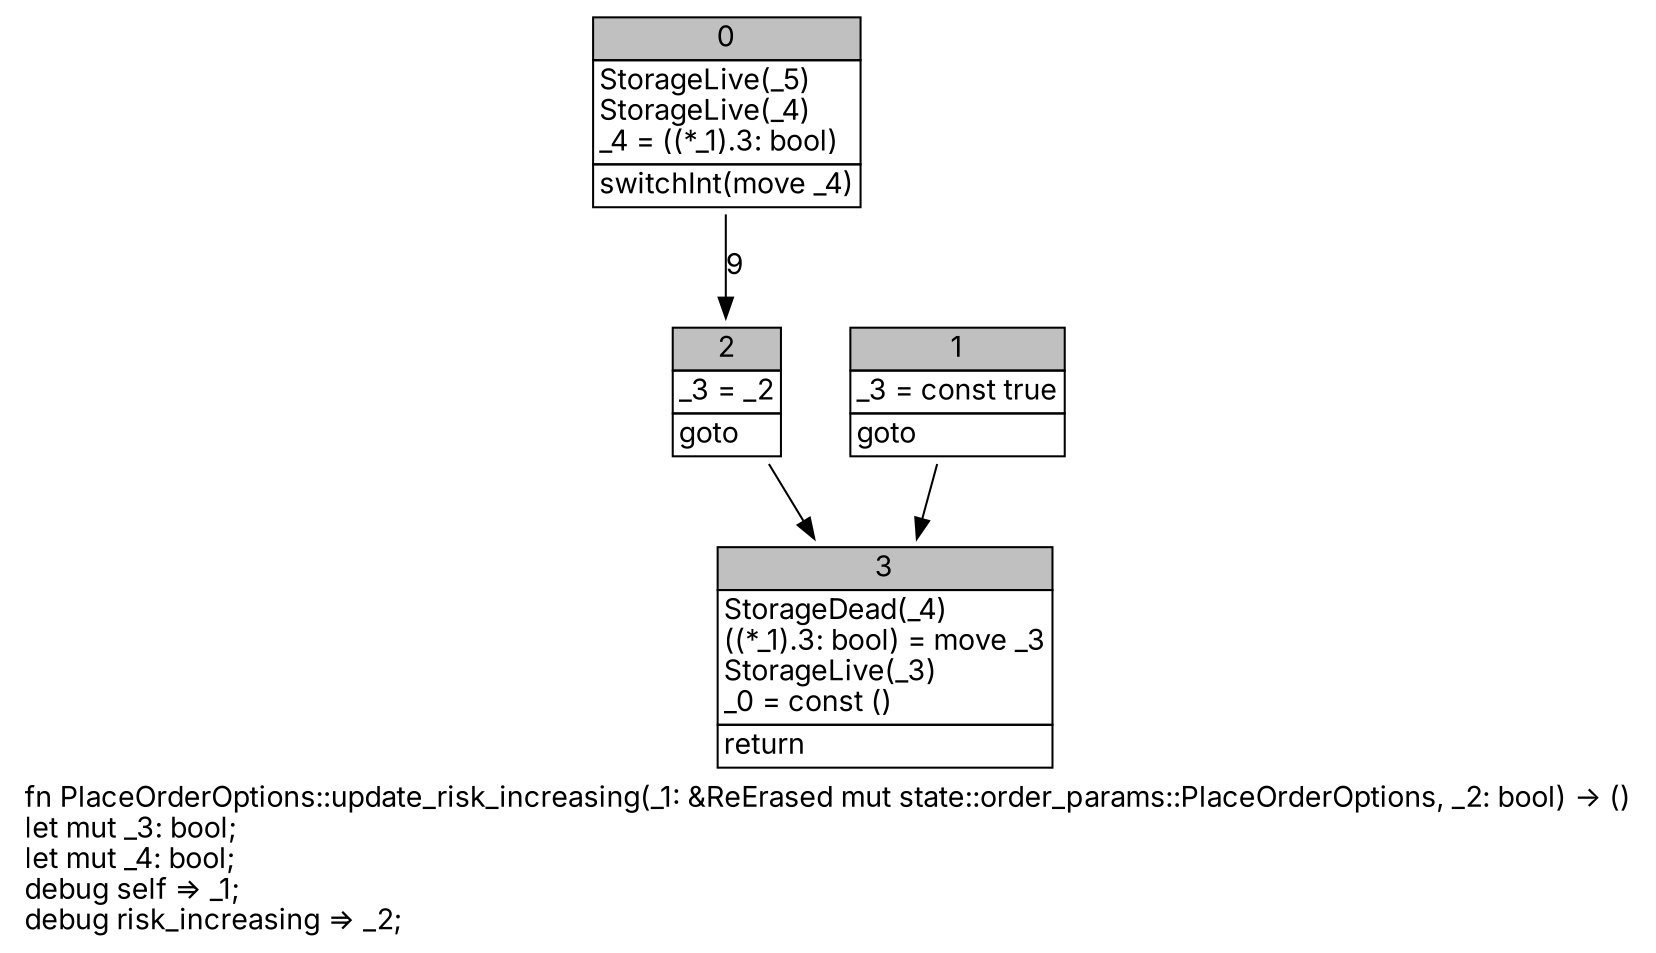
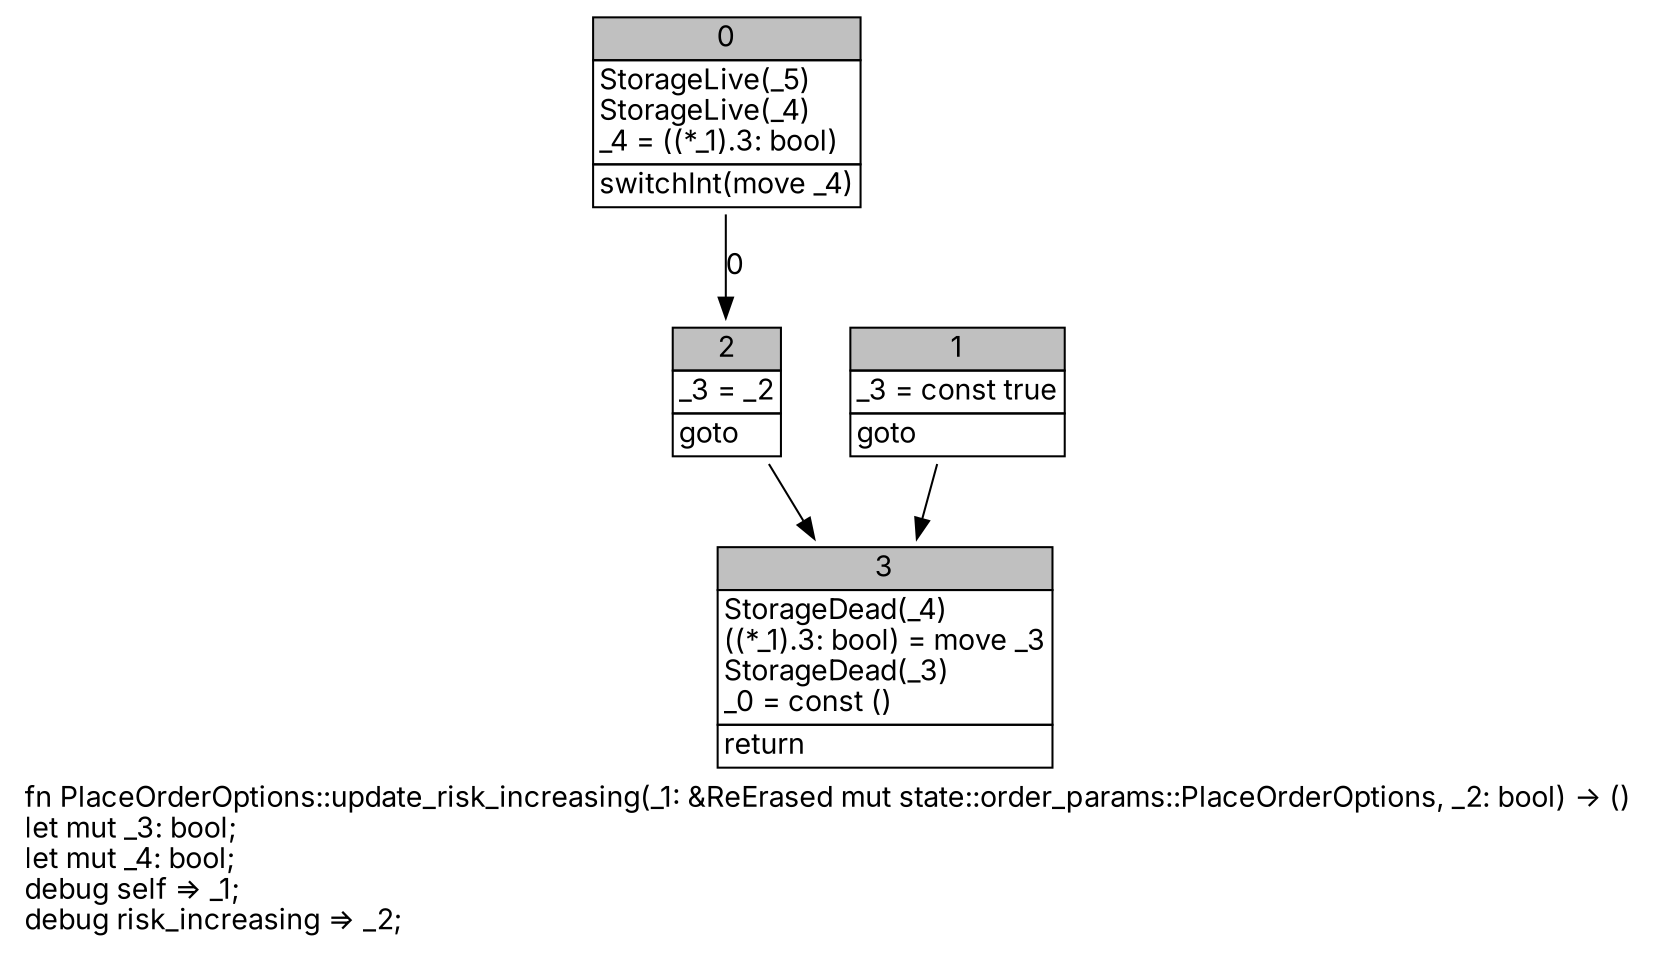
  digraph {
    fontname=Inter
    label=<fn PlaceOrderOptions::update_risk_increasing(_1: &amp;ReErased mut state::order_params::PlaceOrderOptions, _2: bool) -&gt; ()<br align="left"/>let mut _3: bool;<br align="left"/>let mut _4: bool;<br align="left"/>debug self =&gt; _1;<br align="left"/>debug risk_increasing =&gt; _2;<br align="left"/>>
    node [fontname=Inter shape=none]
    edge [fontname=Inter]
    n1 [label=<<table border="0" cellborder="1" cellspacing="0"><tr><td bgcolor="gray" align="center" colspan="1">0</td></tr><tr><td align="left" balign="left">StorageLive(_5)<br/>StorageLive(_4)<br/>_4 = ((*_1).3: bool)<br/></td></tr><tr><td align="left">switchInt(move _4)</td></tr></table>>]
    n2 [label=<<table border="0" cellborder="1" cellspacing="0"><tr><td bgcolor="gray" align="center" colspan="1">2</td></tr><tr><td align="left" balign="left">_3 = _2<br/></td></tr><tr><td align="left">goto</td></tr></table>>]
    n3 [label=<<table border="0" cellborder="1" cellspacing="0"><tr><td bgcolor="gray" align="center" colspan="1">1</td></tr><tr><td align="left" balign="left">_3 = const true<br/></td></tr><tr><td align="left">goto</td></tr></table>>]
-   n4 [label=<<table border="0" cellborder="1" cellspacing="0"><tr><td bgcolor="gray" align="center" colspan="1">3</td></tr><tr><td align="left" balign="left">StorageDead(_4)<br/>((*_1).3: bool) = move _3<br/>StorageLive(_3)<br/>_0 = const ()<br/></td></tr><tr><td align="left">return</td></tr></table>>]
-   n1 -> n2 [label=9]
+   n4 [label=<<table border="0" cellborder="1" cellspacing="0"><tr><td bgcolor="gray" align="center" colspan="1">3</td></tr><tr><td align="left" balign="left">StorageDead(_4)<br/>((*_1).3: bool) = move _3<br/>StorageDead(_3)<br/>_0 = const ()<br/></td></tr><tr><td align="left">return</td></tr></table>>]
+   n1 -> n2 [label=0]
    n2 -> n4
    n3 -> n4
  }
